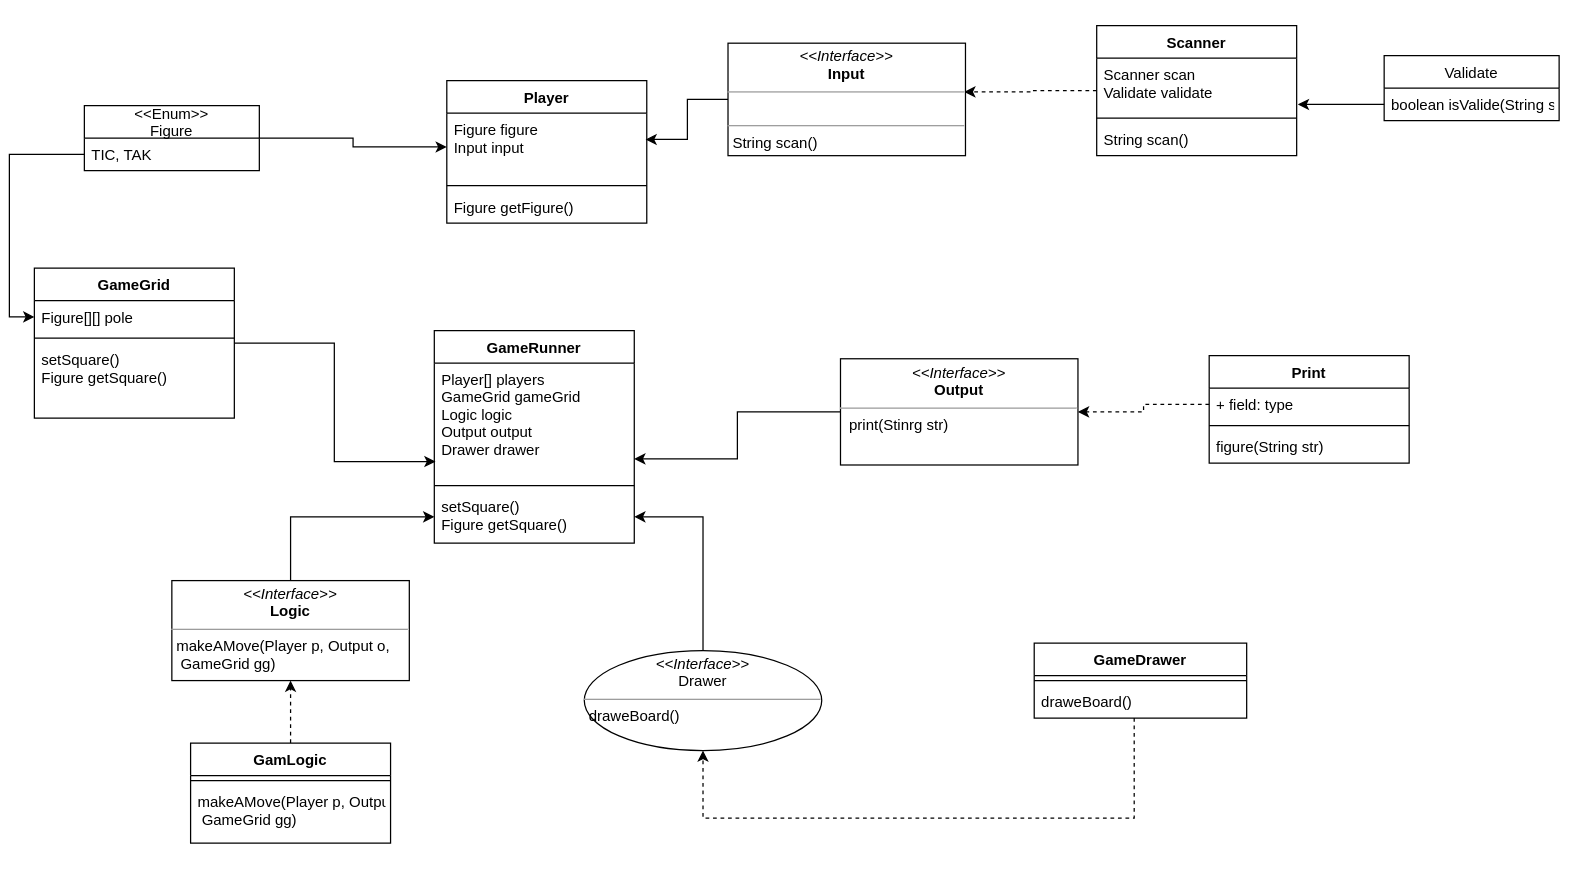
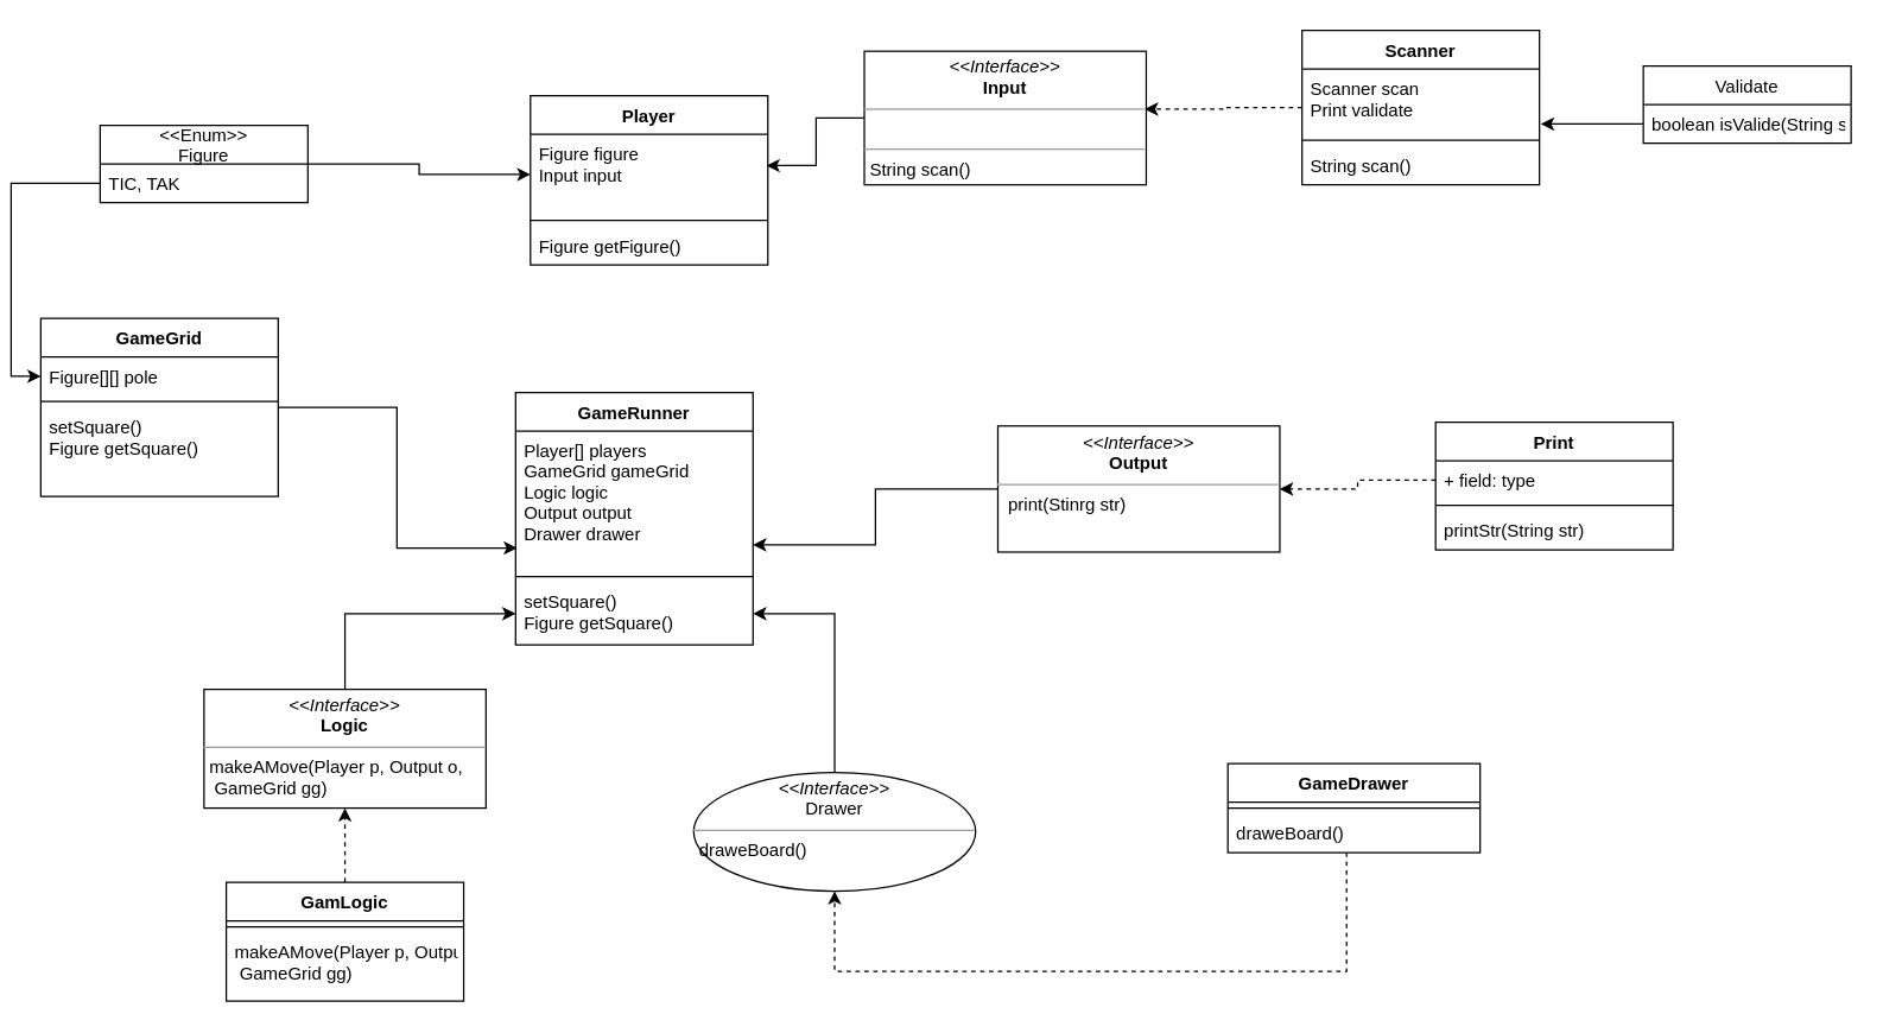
  <mxCell id="0" />
  <mxCell id="1" parent="0" />
  <mxCell id="2" value="Validate" style="swimlane;fontStyle=0;childLayout=stackLayout;horizontal=1;startSize=26;fillColor=none;horizontalStack=0;resizeParent=1;resizeParentMax=0;resizeLast=0;collapsible=1;marginBottom=0;" vertex="1" parent="1"><mxGeometry x="1100" y="44" width="140" height="52" as="geometry" /></mxCell>
  <mxCell id="3" value="boolean isValide(String str)" style="text;strokeColor=none;fillColor=none;align=left;verticalAlign=top;spacingLeft=4;spacingRight=4;overflow=hidden;rotatable=0;points=[[0,0.5],[1,0.5]];portConstraint=eastwest;" vertex="1" parent="2"><mxGeometry y="26" width="140" height="26" as="geometry" /></mxCell>
  <mxCell id="4" style="edgeStyle=orthogonalEdgeStyle;rounded=0;orthogonalLoop=1;jettySize=auto;html=1;entryX=0.995;entryY=0.433;entryDx=0;entryDy=0;entryPerimeter=0;dashed=1;" edge="1" parent="1" source="5" target="10"><mxGeometry relative="1" as="geometry" /></mxCell>
  <mxCell id="5" value="Scanner" style="swimlane;fontStyle=1;align=center;verticalAlign=top;childLayout=stackLayout;horizontal=1;startSize=26;horizontalStack=0;resizeParent=1;resizeParentMax=0;resizeLast=0;collapsible=1;marginBottom=0;" vertex="1" parent="1"><mxGeometry x="870" y="20" width="160" height="104" as="geometry" /></mxCell>
- <mxCell id="6" value="Scanner scan&#10;Validate validate" style="text;strokeColor=none;fillColor=none;align=left;verticalAlign=top;spacingLeft=4;spacingRight=4;overflow=hidden;rotatable=0;points=[[0,0.5],[1,0.5]];portConstraint=eastwest;" vertex="1" parent="5"><mxGeometry y="26" width="160" height="44" as="geometry" /></mxCell>
+ <mxCell id="6" value="Scanner scan&#10;Print validate" style="text;strokeColor=none;fillColor=none;align=left;verticalAlign=top;spacingLeft=4;spacingRight=4;overflow=hidden;rotatable=0;points=[[0,0.5],[1,0.5]];portConstraint=eastwest;" vertex="1" parent="5"><mxGeometry y="26" width="160" height="44" as="geometry" /></mxCell>
  <mxCell id="7" value="" style="line;strokeWidth=1;fillColor=none;align=left;verticalAlign=middle;spacingTop=-1;spacingLeft=3;spacingRight=3;rotatable=0;labelPosition=right;points=[];portConstraint=eastwest;" vertex="1" parent="5"><mxGeometry y="70" width="160" height="8" as="geometry" /></mxCell>
  <mxCell id="8" value="String scan()" style="text;strokeColor=none;fillColor=none;align=left;verticalAlign=top;spacingLeft=4;spacingRight=4;overflow=hidden;rotatable=0;points=[[0,0.5],[1,0.5]];portConstraint=eastwest;" vertex="1" parent="5"><mxGeometry y="78" width="160" height="26" as="geometry" /></mxCell>
  <mxCell id="9" style="edgeStyle=orthogonalEdgeStyle;rounded=0;orthogonalLoop=1;jettySize=auto;html=1;entryX=0.994;entryY=0.389;entryDx=0;entryDy=0;entryPerimeter=0;" edge="1" parent="1" source="10" target="12"><mxGeometry relative="1" as="geometry" /></mxCell>
  <mxCell id="10" value="&lt;p style=&quot;margin: 0px ; margin-top: 4px ; text-align: center&quot;&gt;&lt;i&gt;&amp;lt;&amp;lt;Interface&amp;gt;&amp;gt;&lt;/i&gt;&lt;br&gt;&lt;b&gt;Input&lt;/b&gt;&lt;/p&gt;&lt;hr size=&quot;1&quot;&gt;&lt;p style=&quot;margin: 0px ; margin-left: 4px&quot;&gt;&lt;br&gt;&lt;/p&gt;&lt;hr size=&quot;1&quot;&gt;&lt;p style=&quot;margin: 0px ; margin-left: 4px&quot;&gt;String scan()&lt;/p&gt;" style="verticalAlign=top;align=left;overflow=fill;fontSize=12;fontFamily=Helvetica;html=1;" vertex="1" parent="1"><mxGeometry x="575" y="34" width="190" height="90" as="geometry" /></mxCell>
  <mxCell id="11" value="Player" style="swimlane;fontStyle=1;align=center;verticalAlign=top;childLayout=stackLayout;horizontal=1;startSize=26;horizontalStack=0;resizeParent=1;resizeParentMax=0;resizeLast=0;collapsible=1;marginBottom=0;" vertex="1" parent="1"><mxGeometry x="350" y="64" width="160" height="114" as="geometry" /></mxCell>
  <mxCell id="12" value="Figure figure&#10;Input input" style="text;strokeColor=none;fillColor=none;align=left;verticalAlign=top;spacingLeft=4;spacingRight=4;overflow=hidden;rotatable=0;points=[[0,0.5],[1,0.5]];portConstraint=eastwest;" vertex="1" parent="11"><mxGeometry y="26" width="160" height="54" as="geometry" /></mxCell>
  <mxCell id="13" value="" style="line;strokeWidth=1;fillColor=none;align=left;verticalAlign=middle;spacingTop=-1;spacingLeft=3;spacingRight=3;rotatable=0;labelPosition=right;points=[];portConstraint=eastwest;" vertex="1" parent="11"><mxGeometry y="80" width="160" height="8" as="geometry" /></mxCell>
  <mxCell id="14" value="Figure getFigure()" style="text;strokeColor=none;fillColor=none;align=left;verticalAlign=top;spacingLeft=4;spacingRight=4;overflow=hidden;rotatable=0;points=[[0,0.5],[1,0.5]];portConstraint=eastwest;" vertex="1" parent="11"><mxGeometry y="88" width="160" height="26" as="geometry" /></mxCell>
  <mxCell id="15" style="edgeStyle=orthogonalEdgeStyle;rounded=0;orthogonalLoop=1;jettySize=auto;html=1;" edge="1" parent="1" source="16" target="12"><mxGeometry relative="1" as="geometry" /></mxCell>
  <mxCell id="16" value="&lt;&lt;Enum&gt;&gt;&#10;Figure" style="swimlane;fontStyle=0;childLayout=stackLayout;horizontal=1;startSize=26;fillColor=none;horizontalStack=0;resizeParent=1;resizeParentMax=0;resizeLast=0;collapsible=1;marginBottom=0;" vertex="1" parent="1"><mxGeometry x="60" y="84" width="140" height="52" as="geometry" /></mxCell>
  <mxCell id="17" style="edgeStyle=orthogonalEdgeStyle;rounded=0;orthogonalLoop=1;jettySize=auto;html=1;entryX=0.006;entryY=0.838;entryDx=0;entryDy=0;entryPerimeter=0;" edge="1" parent="1" source="18" target="23"><mxGeometry relative="1" as="geometry" /></mxCell>
  <mxCell id="18" value="GameGrid" style="swimlane;fontStyle=1;align=center;verticalAlign=top;childLayout=stackLayout;horizontal=1;startSize=26;horizontalStack=0;resizeParent=1;resizeParentMax=0;resizeLast=0;collapsible=1;marginBottom=0;" vertex="1" parent="1"><mxGeometry x="20" y="214" width="160" height="120" as="geometry" /></mxCell>
  <mxCell id="19" value="Figure[][] pole" style="text;strokeColor=none;fillColor=none;align=left;verticalAlign=top;spacingLeft=4;spacingRight=4;overflow=hidden;rotatable=0;points=[[0,0.5],[1,0.5]];portConstraint=eastwest;" vertex="1" parent="18"><mxGeometry y="26" width="160" height="26" as="geometry" /></mxCell>
  <mxCell id="20" value="" style="line;strokeWidth=1;fillColor=none;align=left;verticalAlign=middle;spacingTop=-1;spacingLeft=3;spacingRight=3;rotatable=0;labelPosition=right;points=[];portConstraint=eastwest;" vertex="1" parent="18"><mxGeometry y="52" width="160" height="8" as="geometry" /></mxCell>
  <mxCell id="21" value="setSquare()&#10;Figure getSquare()" style="text;strokeColor=none;fillColor=none;align=left;verticalAlign=top;spacingLeft=4;spacingRight=4;overflow=hidden;rotatable=0;points=[[0,0.5],[1,0.5]];portConstraint=eastwest;" vertex="1" parent="18"><mxGeometry y="60" width="160" height="60" as="geometry" /></mxCell>
  <mxCell id="22" value="GameRunner" style="swimlane;fontStyle=1;align=center;verticalAlign=top;childLayout=stackLayout;horizontal=1;startSize=26;horizontalStack=0;resizeParent=1;resizeParentMax=0;resizeLast=0;collapsible=1;marginBottom=0;" vertex="1" parent="1"><mxGeometry x="340" y="264" width="160" height="170" as="geometry" /></mxCell>
  <mxCell id="23" value="Player[] players&#10;GameGrid gameGrid&#10;Logic logic&#10;Output output&#10;Drawer drawer" style="text;strokeColor=none;fillColor=none;align=left;verticalAlign=top;spacingLeft=4;spacingRight=4;overflow=hidden;rotatable=0;points=[[0,0.5],[1,0.5]];portConstraint=eastwest;" vertex="1" parent="22"><mxGeometry y="26" width="160" height="94" as="geometry" /></mxCell>
  <mxCell id="24" value="" style="line;strokeWidth=1;fillColor=none;align=left;verticalAlign=middle;spacingTop=-1;spacingLeft=3;spacingRight=3;rotatable=0;labelPosition=right;points=[];portConstraint=eastwest;" vertex="1" parent="22"><mxGeometry y="120" width="160" height="8" as="geometry" /></mxCell>
  <mxCell id="25" value="setSquare()&#10;Figure getSquare()" style="text;strokeColor=none;fillColor=none;align=left;verticalAlign=top;spacingLeft=4;spacingRight=4;overflow=hidden;rotatable=0;points=[[0,0.5],[1,0.5]];portConstraint=eastwest;" vertex="1" parent="22"><mxGeometry y="128" width="160" height="42" as="geometry" /></mxCell>
  <mxCell id="26" style="edgeStyle=orthogonalEdgeStyle;rounded=0;orthogonalLoop=1;jettySize=auto;html=1;exitX=0;exitY=0.5;exitDx=0;exitDy=0;entryX=1;entryY=0.815;entryDx=0;entryDy=0;entryPerimeter=0;" edge="1" parent="1" source="27" target="23"><mxGeometry relative="1" as="geometry" /></mxCell>
  <mxCell id="27" value="&lt;p style=&quot;margin: 0px ; margin-top: 4px ; text-align: center&quot;&gt;&lt;i&gt;&amp;lt;&amp;lt;Interface&amp;gt;&amp;gt;&lt;/i&gt;&lt;br&gt;&lt;b&gt;Output&lt;/b&gt;&lt;/p&gt;&lt;hr size=&quot;1&quot;&gt;&lt;p style=&quot;margin: 0px ; margin-left: 4px&quot;&gt;&amp;nbsp;print(Stinrg str)&lt;/p&gt;" style="verticalAlign=top;align=left;overflow=fill;fontSize=12;fontFamily=Helvetica;html=1;" vertex="1" parent="1"><mxGeometry x="665" y="286.5" width="190" height="85" as="geometry" /></mxCell>
  <mxCell id="28" value="Print" style="swimlane;fontStyle=1;align=center;verticalAlign=top;childLayout=stackLayout;horizontal=1;startSize=26;horizontalStack=0;resizeParent=1;resizeParentMax=0;resizeLast=0;collapsible=1;marginBottom=0;" vertex="1" parent="1"><mxGeometry x="960" y="284" width="160" height="86" as="geometry" /></mxCell>
  <mxCell id="29" value="+ field: type" style="text;strokeColor=none;fillColor=none;align=left;verticalAlign=top;spacingLeft=4;spacingRight=4;overflow=hidden;rotatable=0;points=[[0,0.5],[1,0.5]];portConstraint=eastwest;" vertex="1" parent="28"><mxGeometry y="26" width="160" height="26" as="geometry" /></mxCell>
  <mxCell id="30" value="" style="line;strokeWidth=1;fillColor=none;align=left;verticalAlign=middle;spacingTop=-1;spacingLeft=3;spacingRight=3;rotatable=0;labelPosition=right;points=[];portConstraint=eastwest;" vertex="1" parent="28"><mxGeometry y="52" width="160" height="8" as="geometry" /></mxCell>
- <mxCell id="31" value="figure(String str)" style="text;strokeColor=none;fillColor=none;align=left;verticalAlign=top;spacingLeft=4;spacingRight=4;overflow=hidden;rotatable=0;points=[[0,0.5],[1,0.5]];portConstraint=eastwest;" vertex="1" parent="28"><mxGeometry y="60" width="160" height="26" as="geometry" /></mxCell>
+ <mxCell id="31" value="printStr(String str)" style="text;strokeColor=none;fillColor=none;align=left;verticalAlign=top;spacingLeft=4;spacingRight=4;overflow=hidden;rotatable=0;points=[[0,0.5],[1,0.5]];portConstraint=eastwest;" vertex="1" parent="28"><mxGeometry y="60" width="160" height="26" as="geometry" /></mxCell>
  <mxCell id="32" style="edgeStyle=orthogonalEdgeStyle;rounded=0;orthogonalLoop=1;jettySize=auto;html=1;exitX=0.5;exitY=0;exitDx=0;exitDy=0;" edge="1" parent="1" source="33" target="25"><mxGeometry relative="1" as="geometry" /></mxCell>
  <mxCell id="33" value="&lt;p style=&quot;margin: 0px ; margin-top: 4px ; text-align: center&quot;&gt;&lt;i&gt;&amp;lt;&amp;lt;Interface&amp;gt;&amp;gt;&lt;/i&gt;&lt;br&gt;&lt;b&gt;Logic&lt;/b&gt;&lt;/p&gt;&lt;hr size=&quot;1&quot;&gt;&lt;p style=&quot;margin: 0px ; margin-left: 4px&quot;&gt;makeAMove(Player p, Output o,&lt;/p&gt;&lt;p style=&quot;margin: 0px ; margin-left: 4px&quot;&gt;&amp;nbsp;GameGrid gg)&lt;/p&gt;" style="verticalAlign=top;align=left;overflow=fill;fontSize=12;fontFamily=Helvetica;html=1;" vertex="1" parent="1"><mxGeometry x="130" y="464" width="190" height="80" as="geometry" /></mxCell>
  <mxCell id="34" style="edgeStyle=orthogonalEdgeStyle;rounded=0;orthogonalLoop=1;jettySize=auto;html=1;exitX=0.5;exitY=0;exitDx=0;exitDy=0;entryX=0.5;entryY=1;entryDx=0;entryDy=0;dashed=1;" edge="1" parent="1" source="35" target="33"><mxGeometry relative="1" as="geometry" /></mxCell>
  <mxCell id="35" value="GamLogic" style="swimlane;fontStyle=1;align=center;verticalAlign=top;childLayout=stackLayout;horizontal=1;startSize=26;horizontalStack=0;resizeParent=1;resizeParentMax=0;resizeLast=0;collapsible=1;marginBottom=0;" vertex="1" parent="1"><mxGeometry x="145" y="594" width="160" height="80" as="geometry" /></mxCell>
  <mxCell id="36" value="" style="line;strokeWidth=1;fillColor=none;align=left;verticalAlign=middle;spacingTop=-1;spacingLeft=3;spacingRight=3;rotatable=0;labelPosition=right;points=[];portConstraint=eastwest;" vertex="1" parent="35"><mxGeometry y="26" width="160" height="8" as="geometry" /></mxCell>
  <mxCell id="37" value="makeAMove(Player p, Output o,&#10; GameGrid gg)" style="text;strokeColor=none;fillColor=none;align=left;verticalAlign=top;spacingLeft=4;spacingRight=4;overflow=hidden;rotatable=0;points=[[0,0.5],[1,0.5]];portConstraint=eastwest;" vertex="1" parent="35"><mxGeometry y="34" width="160" height="46" as="geometry" /></mxCell>
  <mxCell id="38" style="edgeStyle=orthogonalEdgeStyle;rounded=0;orthogonalLoop=1;jettySize=auto;html=1;exitX=0;exitY=0.5;exitDx=0;exitDy=0;entryX=1;entryY=0.5;entryDx=0;entryDy=0;dashed=1;" edge="1" parent="1" source="29" target="27"><mxGeometry relative="1" as="geometry" /></mxCell>
  <mxCell id="39" style="edgeStyle=orthogonalEdgeStyle;rounded=0;orthogonalLoop=1;jettySize=auto;html=1;entryX=0;entryY=0.5;entryDx=0;entryDy=0;" edge="1" parent="1" source="40" target="19"><mxGeometry relative="1" as="geometry" /></mxCell>
  <mxCell id="40" value="TIC, TAK" style="text;strokeColor=none;fillColor=none;align=left;verticalAlign=top;spacingLeft=4;spacingRight=4;overflow=hidden;rotatable=0;points=[[0,0.5],[1,0.5]];portConstraint=eastwest;" vertex="1" parent="1"><mxGeometry x="60" y="110" width="140" height="26" as="geometry" /></mxCell>
  <mxCell id="41" style="edgeStyle=orthogonalEdgeStyle;rounded=0;orthogonalLoop=1;jettySize=auto;html=1;entryX=1;entryY=0.5;entryDx=0;entryDy=0;" edge="1" parent="1" source="42" target="25"><mxGeometry relative="1" as="geometry" /></mxCell>
  <mxCell id="42" value="&lt;p style=&quot;margin: 0px ; margin-top: 4px ; text-align: center&quot;&gt;&lt;i&gt;&amp;lt;&amp;lt;Interface&amp;gt;&amp;gt;&lt;/i&gt;&lt;br&gt;Drawer&lt;br&gt;&lt;/p&gt;&lt;hr size=&quot;1&quot;&gt;&lt;p style=&quot;margin: 0px ; margin-left: 4px&quot;&gt;draweBoard()&lt;/p&gt;" style="ellipse;verticalAlign=top;align=left;overflow=fill;fontSize=12;fontFamily=Helvetica;html=1;" vertex="1" parent="1"><mxGeometry x="460" y="520" width="190" height="80" as="geometry" /></mxCell>
  <mxCell id="43" style="edgeStyle=orthogonalEdgeStyle;rounded=0;orthogonalLoop=1;jettySize=auto;html=1;entryX=0.5;entryY=1;entryDx=0;entryDy=0;dashed=1;" edge="1" parent="1" source="44" target="42"><mxGeometry relative="1" as="geometry"><Array as="points"><mxPoint x="900" y="654" /><mxPoint x="555" y="654" /></Array></mxGeometry></mxCell>
  <mxCell id="44" value="GameDrawer" style="swimlane;fontStyle=1;align=center;verticalAlign=top;childLayout=stackLayout;horizontal=1;startSize=26;horizontalStack=0;resizeParent=1;resizeParentMax=0;resizeLast=0;collapsible=1;marginBottom=0;" vertex="1" parent="1"><mxGeometry x="820" y="514" width="170" height="60" as="geometry" /></mxCell>
  <mxCell id="45" value="" style="line;strokeWidth=1;fillColor=none;align=left;verticalAlign=middle;spacingTop=-1;spacingLeft=3;spacingRight=3;rotatable=0;labelPosition=right;points=[];portConstraint=eastwest;" vertex="1" parent="44"><mxGeometry y="26" width="170" height="8" as="geometry" /></mxCell>
  <mxCell id="46" value="draweBoard()" style="text;strokeColor=none;fillColor=none;align=left;verticalAlign=top;spacingLeft=4;spacingRight=4;overflow=hidden;rotatable=0;points=[[0,0.5],[1,0.5]];portConstraint=eastwest;" vertex="1" parent="44"><mxGeometry y="34" width="170" height="26" as="geometry" /></mxCell>
  <mxCell id="47" style="edgeStyle=orthogonalEdgeStyle;rounded=0;orthogonalLoop=1;jettySize=auto;html=1;entryX=1.006;entryY=0.841;entryDx=0;entryDy=0;entryPerimeter=0;" edge="1" parent="1" source="3" target="6"><mxGeometry relative="1" as="geometry" /></mxCell>
